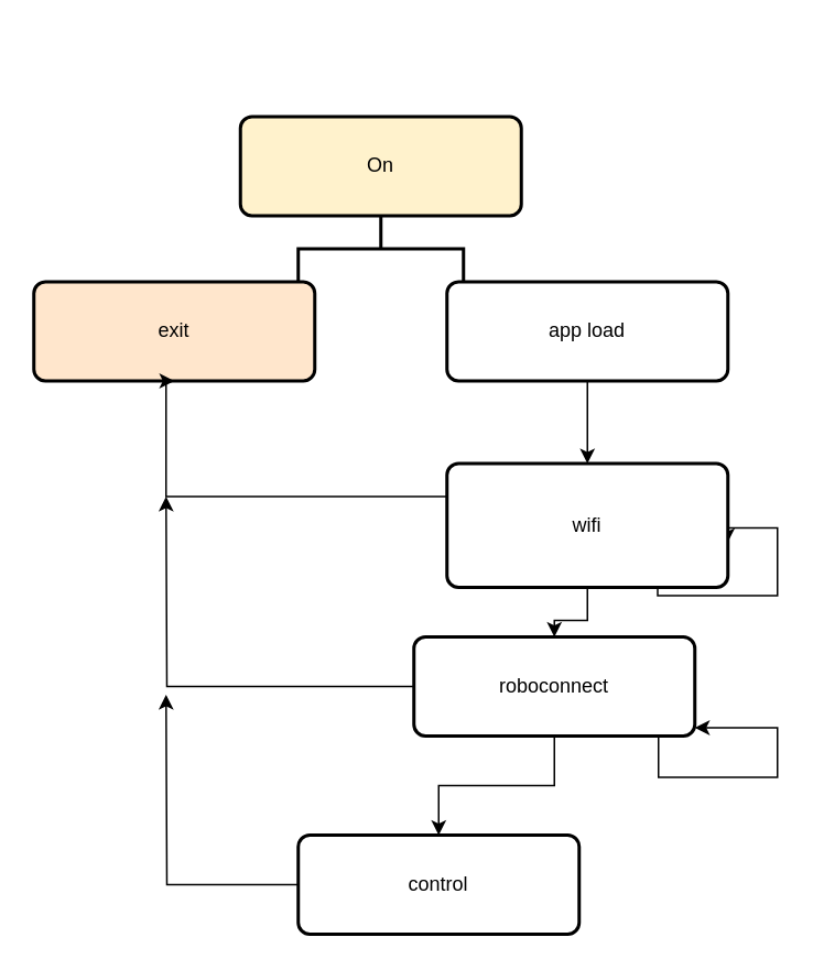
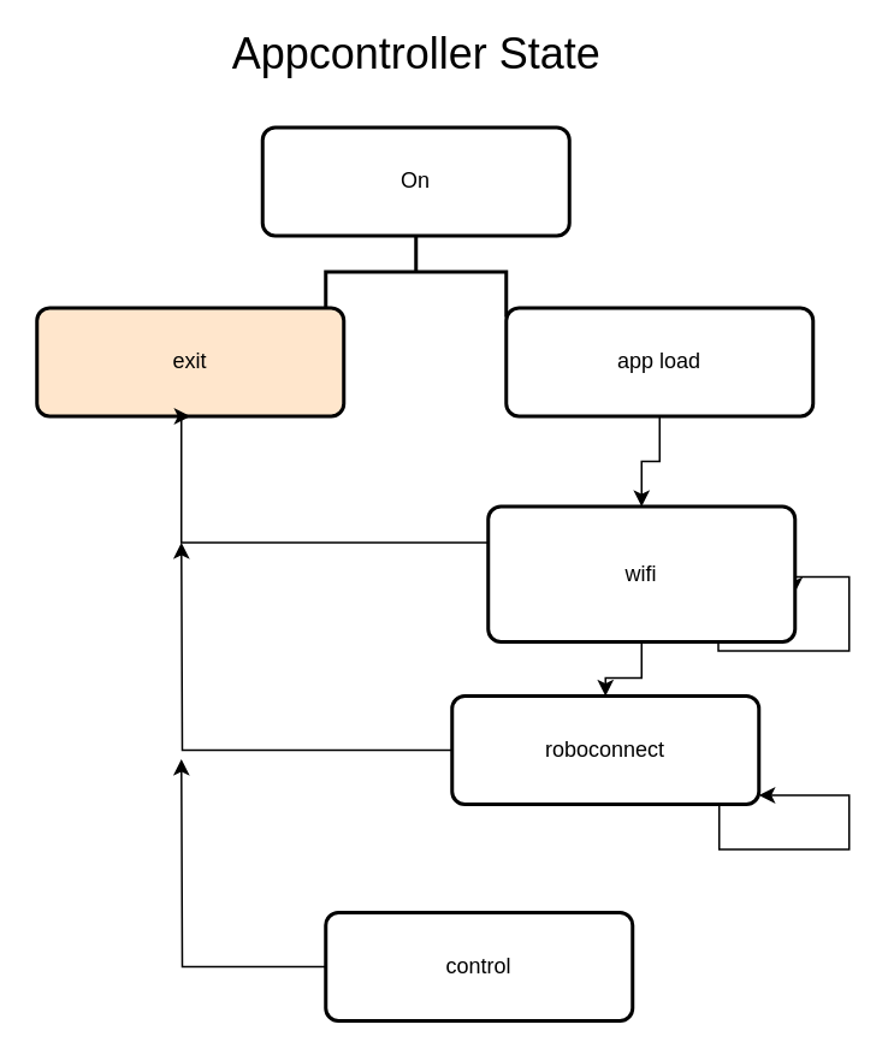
  <mxCell id="0" />
  <mxCell id="1" parent="0" />
+ <mxCell id="2" value="&lt;font style=&quot;font-size: 24px&quot;&gt;Appcontroller State&lt;/font&gt;" style="text;html=1;align=center;verticalAlign=middle;resizable=0;points=[];autosize=1;" parent="1" vertex="1"><mxGeometry x="120" y="20" width="220" height="20" as="geometry" /></mxCell>
  <mxCell id="3" value="" style="strokeWidth=2;html=1;shape=mxgraph.flowchart.annotation_2;align=left;labelPosition=right;pointerEvents=1;rotation=90;" parent="1" vertex="1"><mxGeometry x="205" y="100" width="50" height="100" as="geometry" /></mxCell>
- <mxCell id="4" value="On" style="rounded=1;whiteSpace=wrap;html=1;absoluteArcSize=1;arcSize=14;strokeWidth=2;fillColor=#fff2cc;" parent="1" vertex="1"><mxGeometry x="145" y="70" width="170" height="60" as="geometry" /></mxCell>
+ <mxCell id="4" value="On" style="rounded=1;whiteSpace=wrap;html=1;absoluteArcSize=1;arcSize=14;strokeWidth=2;" parent="1" vertex="1"><mxGeometry x="145" y="70" width="170" height="60" as="geometry" /></mxCell>
  <mxCell id="5" value="exit" style="rounded=1;whiteSpace=wrap;html=1;absoluteArcSize=1;arcSize=14;strokeWidth=2;fillColor=#ffe6cc;" parent="1" vertex="1"><mxGeometry x="20" y="170" width="170" height="60" as="geometry" /></mxCell>
  <mxCell id="6" style="edgeStyle=orthogonalEdgeStyle;rounded=0;orthogonalLoop=1;jettySize=auto;html=1;exitX=0.5;exitY=1;exitDx=0;exitDy=0;entryX=0.5;entryY=0;entryDx=0;entryDy=0;" parent="1" source="7" target="11" edge="1"><mxGeometry relative="1" as="geometry" /></mxCell>
- <mxCell id="7" value="app load" style="rounded=1;whiteSpace=wrap;html=1;absoluteArcSize=1;arcSize=14;strokeWidth=2;" parent="1" vertex="1"><mxGeometry x="270" y="170" width="170" height="60" as="geometry" /></mxCell>
+ <mxCell id="7" value="app load" style="rounded=1;whiteSpace=wrap;html=1;absoluteArcSize=1;arcSize=14;strokeWidth=2;" parent="1" vertex="1"><mxGeometry x="280" y="170" width="170" height="60" as="geometry" /></mxCell>
  <mxCell id="8" style="edgeStyle=orthogonalEdgeStyle;rounded=0;orthogonalLoop=1;jettySize=auto;html=1;entryX=0.5;entryY=1;entryDx=0;entryDy=0;" parent="1" source="11" target="5" edge="1"><mxGeometry relative="1" as="geometry"><mxPoint x="70" y="280" as="targetPoint" /><Array as="points"><mxPoint x="100" y="300" /><mxPoint x="100" y="230" /></Array></mxGeometry></mxCell>
  <mxCell id="9" style="edgeStyle=orthogonalEdgeStyle;rounded=0;orthogonalLoop=1;jettySize=auto;html=1;exitX=0.5;exitY=1;exitDx=0;exitDy=0;" parent="1" source="11" target="15" edge="1"><mxGeometry relative="1" as="geometry" /></mxCell>
  <mxCell id="10" style="edgeStyle=orthogonalEdgeStyle;rounded=0;orthogonalLoop=1;jettySize=auto;html=1;exitX=0.75;exitY=1;exitDx=0;exitDy=0;entryX=0.998;entryY=0.643;entryDx=0;entryDy=0;entryPerimeter=0;" parent="1" source="11" target="11" edge="1"><mxGeometry relative="1" as="geometry"><mxPoint x="470" y="319" as="targetPoint" /><Array as="points"><mxPoint x="398" y="360" /><mxPoint x="470" y="360" /><mxPoint x="470" y="319" /></Array></mxGeometry></mxCell>
  <mxCell id="11" value="wifi" style="rounded=1;whiteSpace=wrap;html=1;absoluteArcSize=1;arcSize=14;strokeWidth=2;" parent="1" vertex="1"><mxGeometry x="270" y="280" width="170" height="75" as="geometry" /></mxCell>
- <mxCell id="12" style="edgeStyle=orthogonalEdgeStyle;rounded=0;orthogonalLoop=1;jettySize=auto;html=1;exitX=0.5;exitY=1;exitDx=0;exitDy=0;entryX=0.5;entryY=0;entryDx=0;entryDy=0;" parent="1" source="15" target="17" edge="1"><mxGeometry relative="1" as="geometry" /></mxCell>
  <mxCell id="13" style="edgeStyle=orthogonalEdgeStyle;rounded=0;orthogonalLoop=1;jettySize=auto;html=1;exitX=0;exitY=0.5;exitDx=0;exitDy=0;" parent="1" source="15" edge="1"><mxGeometry relative="1" as="geometry"><mxPoint x="100" y="300" as="targetPoint" /></mxGeometry></mxCell>
  <mxCell id="14" style="edgeStyle=orthogonalEdgeStyle;rounded=0;orthogonalLoop=1;jettySize=auto;html=1;exitX=0.75;exitY=1;exitDx=0;exitDy=0;" parent="1" source="15" target="15" edge="1"><mxGeometry relative="1" as="geometry"><mxPoint x="450" y="420" as="targetPoint" /><Array as="points"><mxPoint x="398" y="470" /><mxPoint x="470" y="470" /><mxPoint x="470" y="440" /></Array></mxGeometry></mxCell>
  <mxCell id="15" value="roboconnect" style="rounded=1;whiteSpace=wrap;html=1;absoluteArcSize=1;arcSize=14;strokeWidth=2;" parent="1" vertex="1"><mxGeometry x="250" y="385" width="170" height="60" as="geometry" /></mxCell>
  <mxCell id="16" style="edgeStyle=orthogonalEdgeStyle;rounded=0;orthogonalLoop=1;jettySize=auto;html=1;exitX=0;exitY=0.5;exitDx=0;exitDy=0;" parent="1" source="17" edge="1"><mxGeometry relative="1" as="geometry"><mxPoint x="100" y="420" as="targetPoint" /></mxGeometry></mxCell>
  <mxCell id="17" value="control" style="rounded=1;whiteSpace=wrap;html=1;absoluteArcSize=1;arcSize=14;strokeWidth=2;" parent="1" vertex="1"><mxGeometry x="180" y="505" width="170" height="60" as="geometry" /></mxCell>
